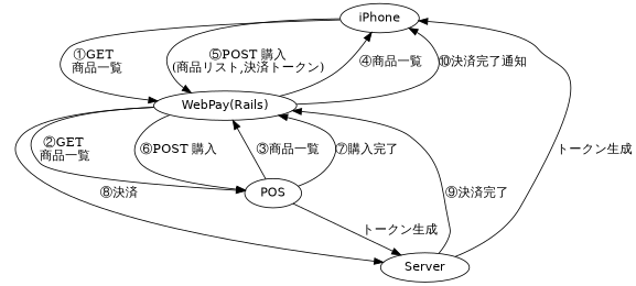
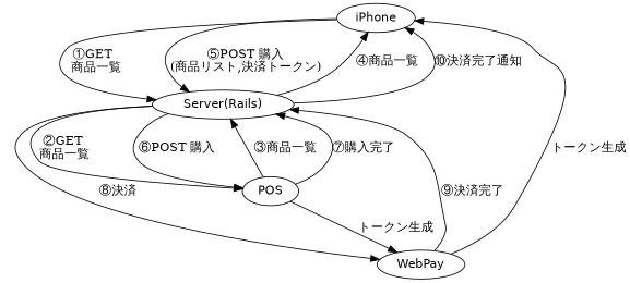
  digraph {
    nodesep=0.7
    node [fontname=Helvetica fontsize=14]
    iPhone [height=0.01]
-   "Server(Rails)" [height=0.01 label="WebPay(Rails)"]
-   WebPay [height=0.01 label=Server]
+   "Server(Rails)" [height=0.01]
+   WebPay [height=0.01]
    POS [height=0.01]
    iPhone -> "Server(Rails)" [label="①GET \n 商品一覧"]
    iPhone -> "Server(Rails)" [label="⑤POST 購入\n(商品リスト,決済トークン)"]
    "Server(Rails)" -> iPhone [label="④商品一覧"]
    "Server(Rails)" -> iPhone [label="⑩決済完了通知"]
    "Server(Rails)" -> WebPay [label="⑧決済"]
    "Server(Rails)" -> POS [label="②GET \n商品一覧"]
    "Server(Rails)" -> POS [label="⑥POST 購入"]
    WebPay -> iPhone [label="トークン生成"]
    WebPay -> "Server(Rails)" [label="⑨決済完了"]
    POS -> "Server(Rails)" [label="③商品一覧"]
    POS -> "Server(Rails)" [label="⑦購入完了"]
    POS -> WebPay [label="トークン生成"]
  }
